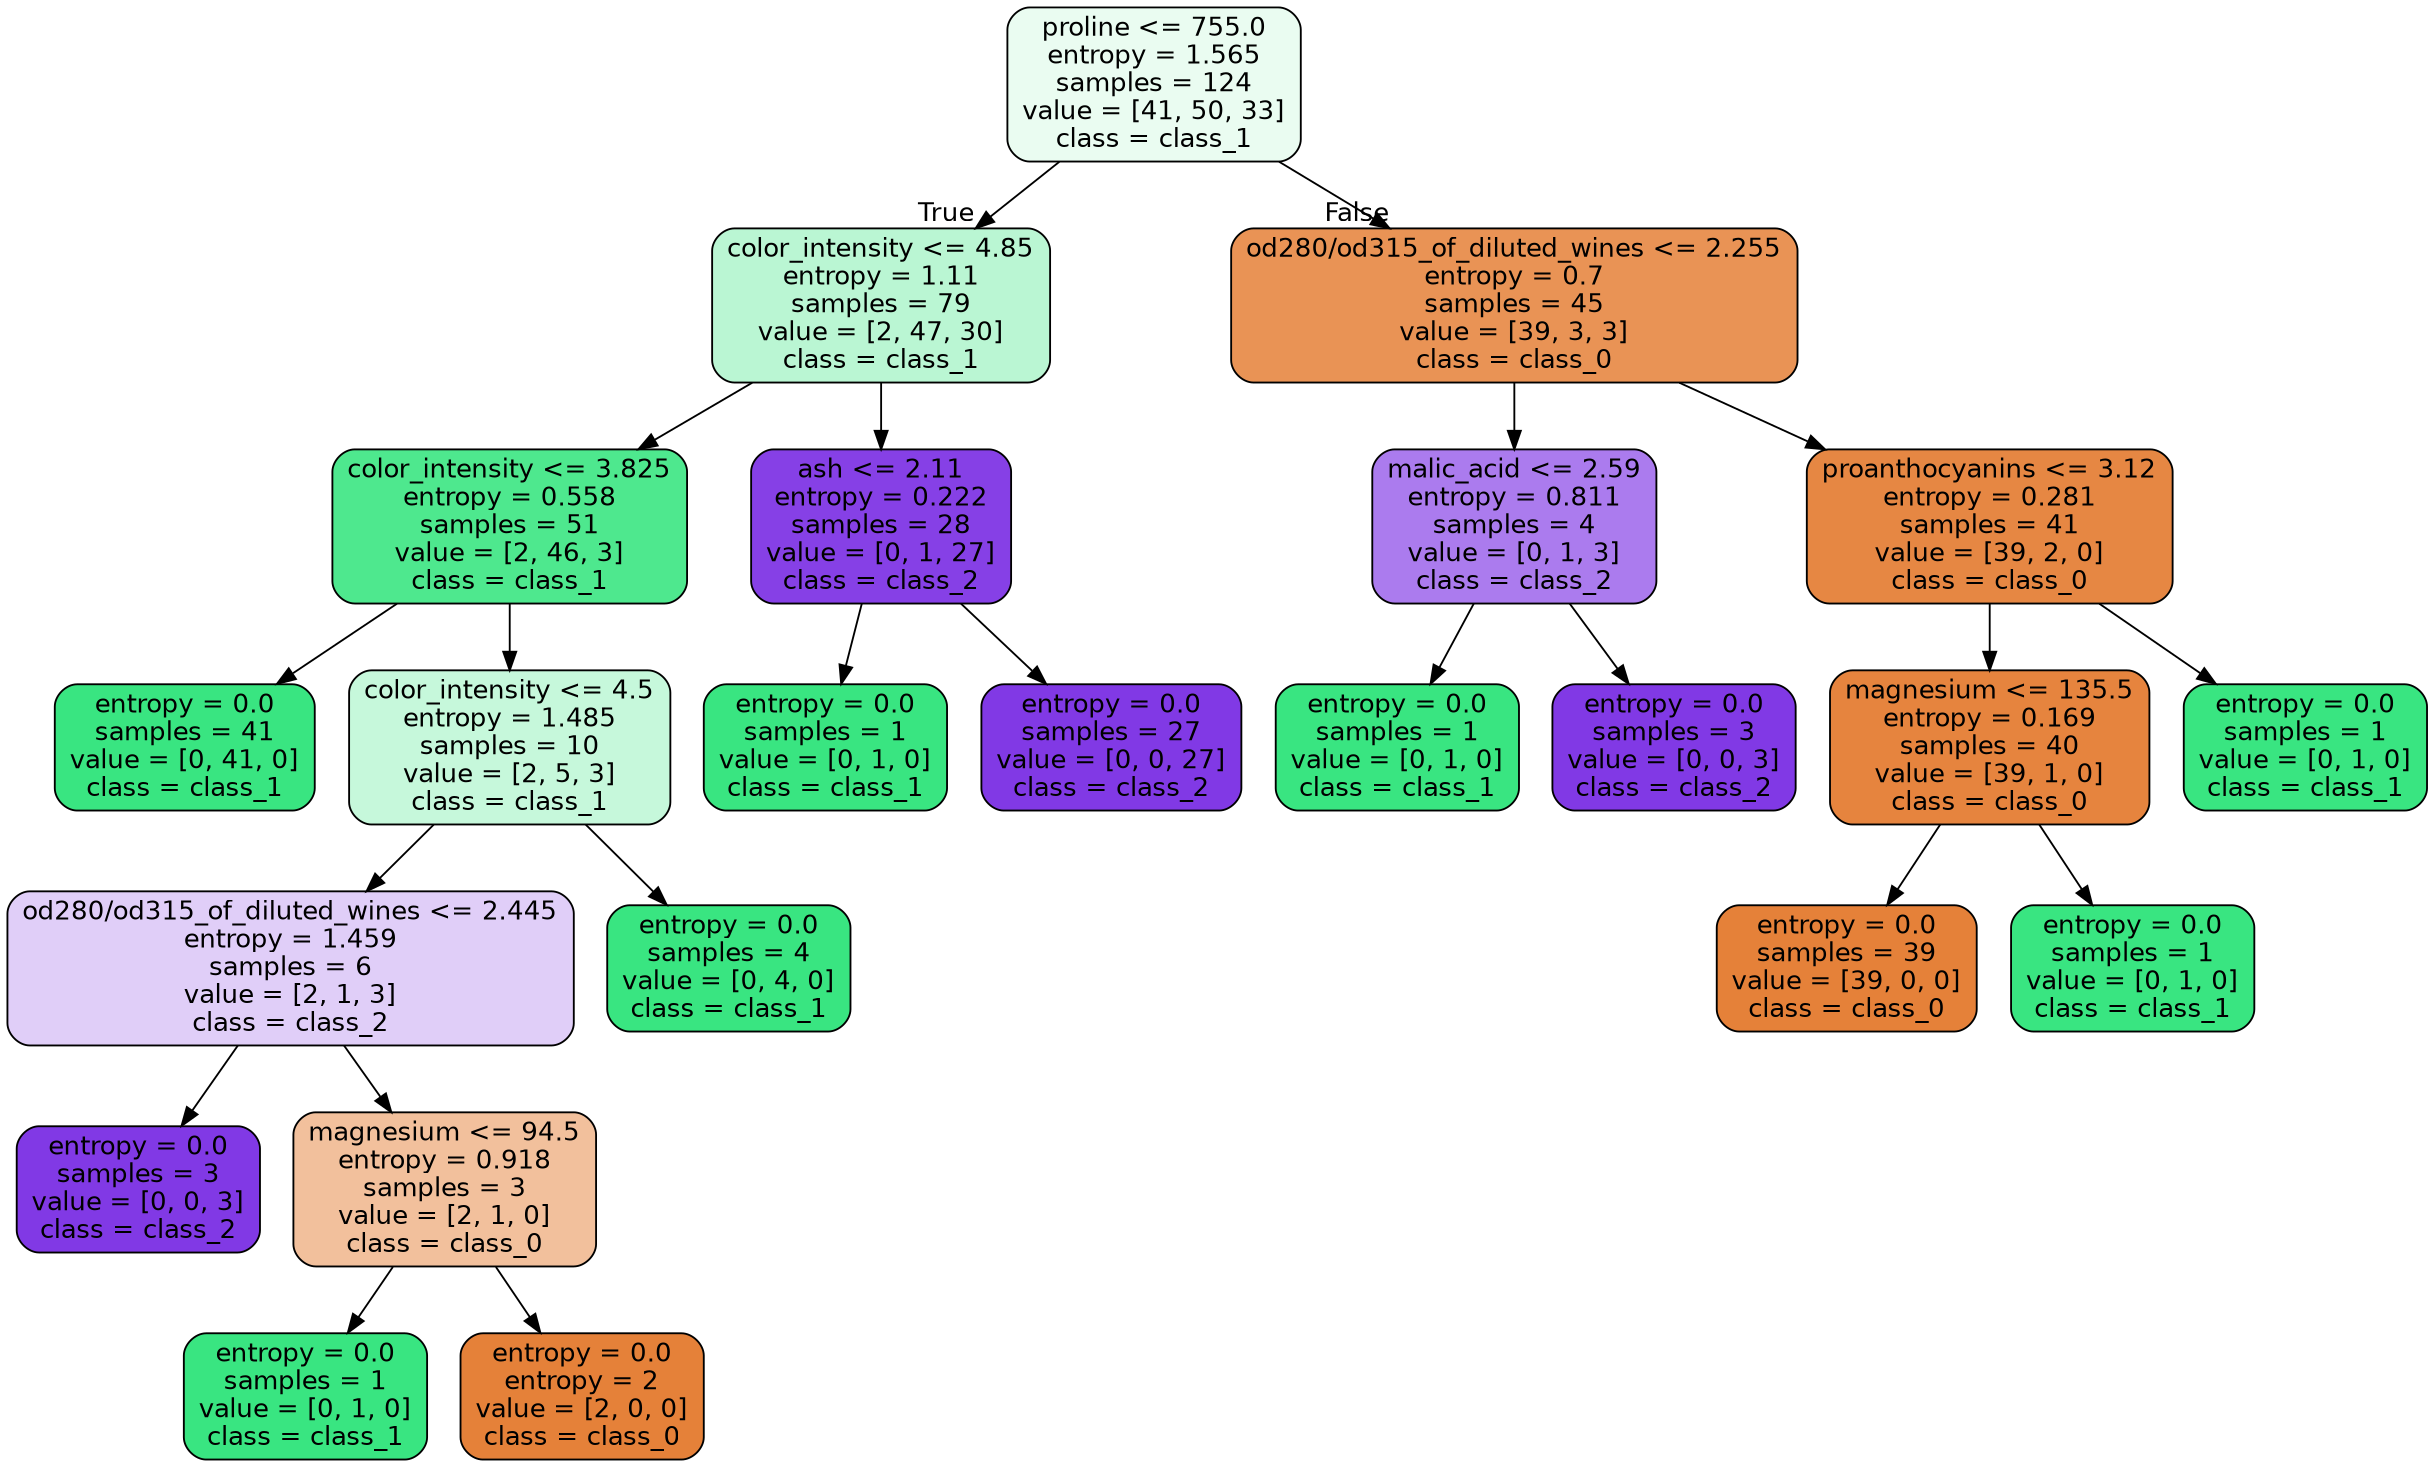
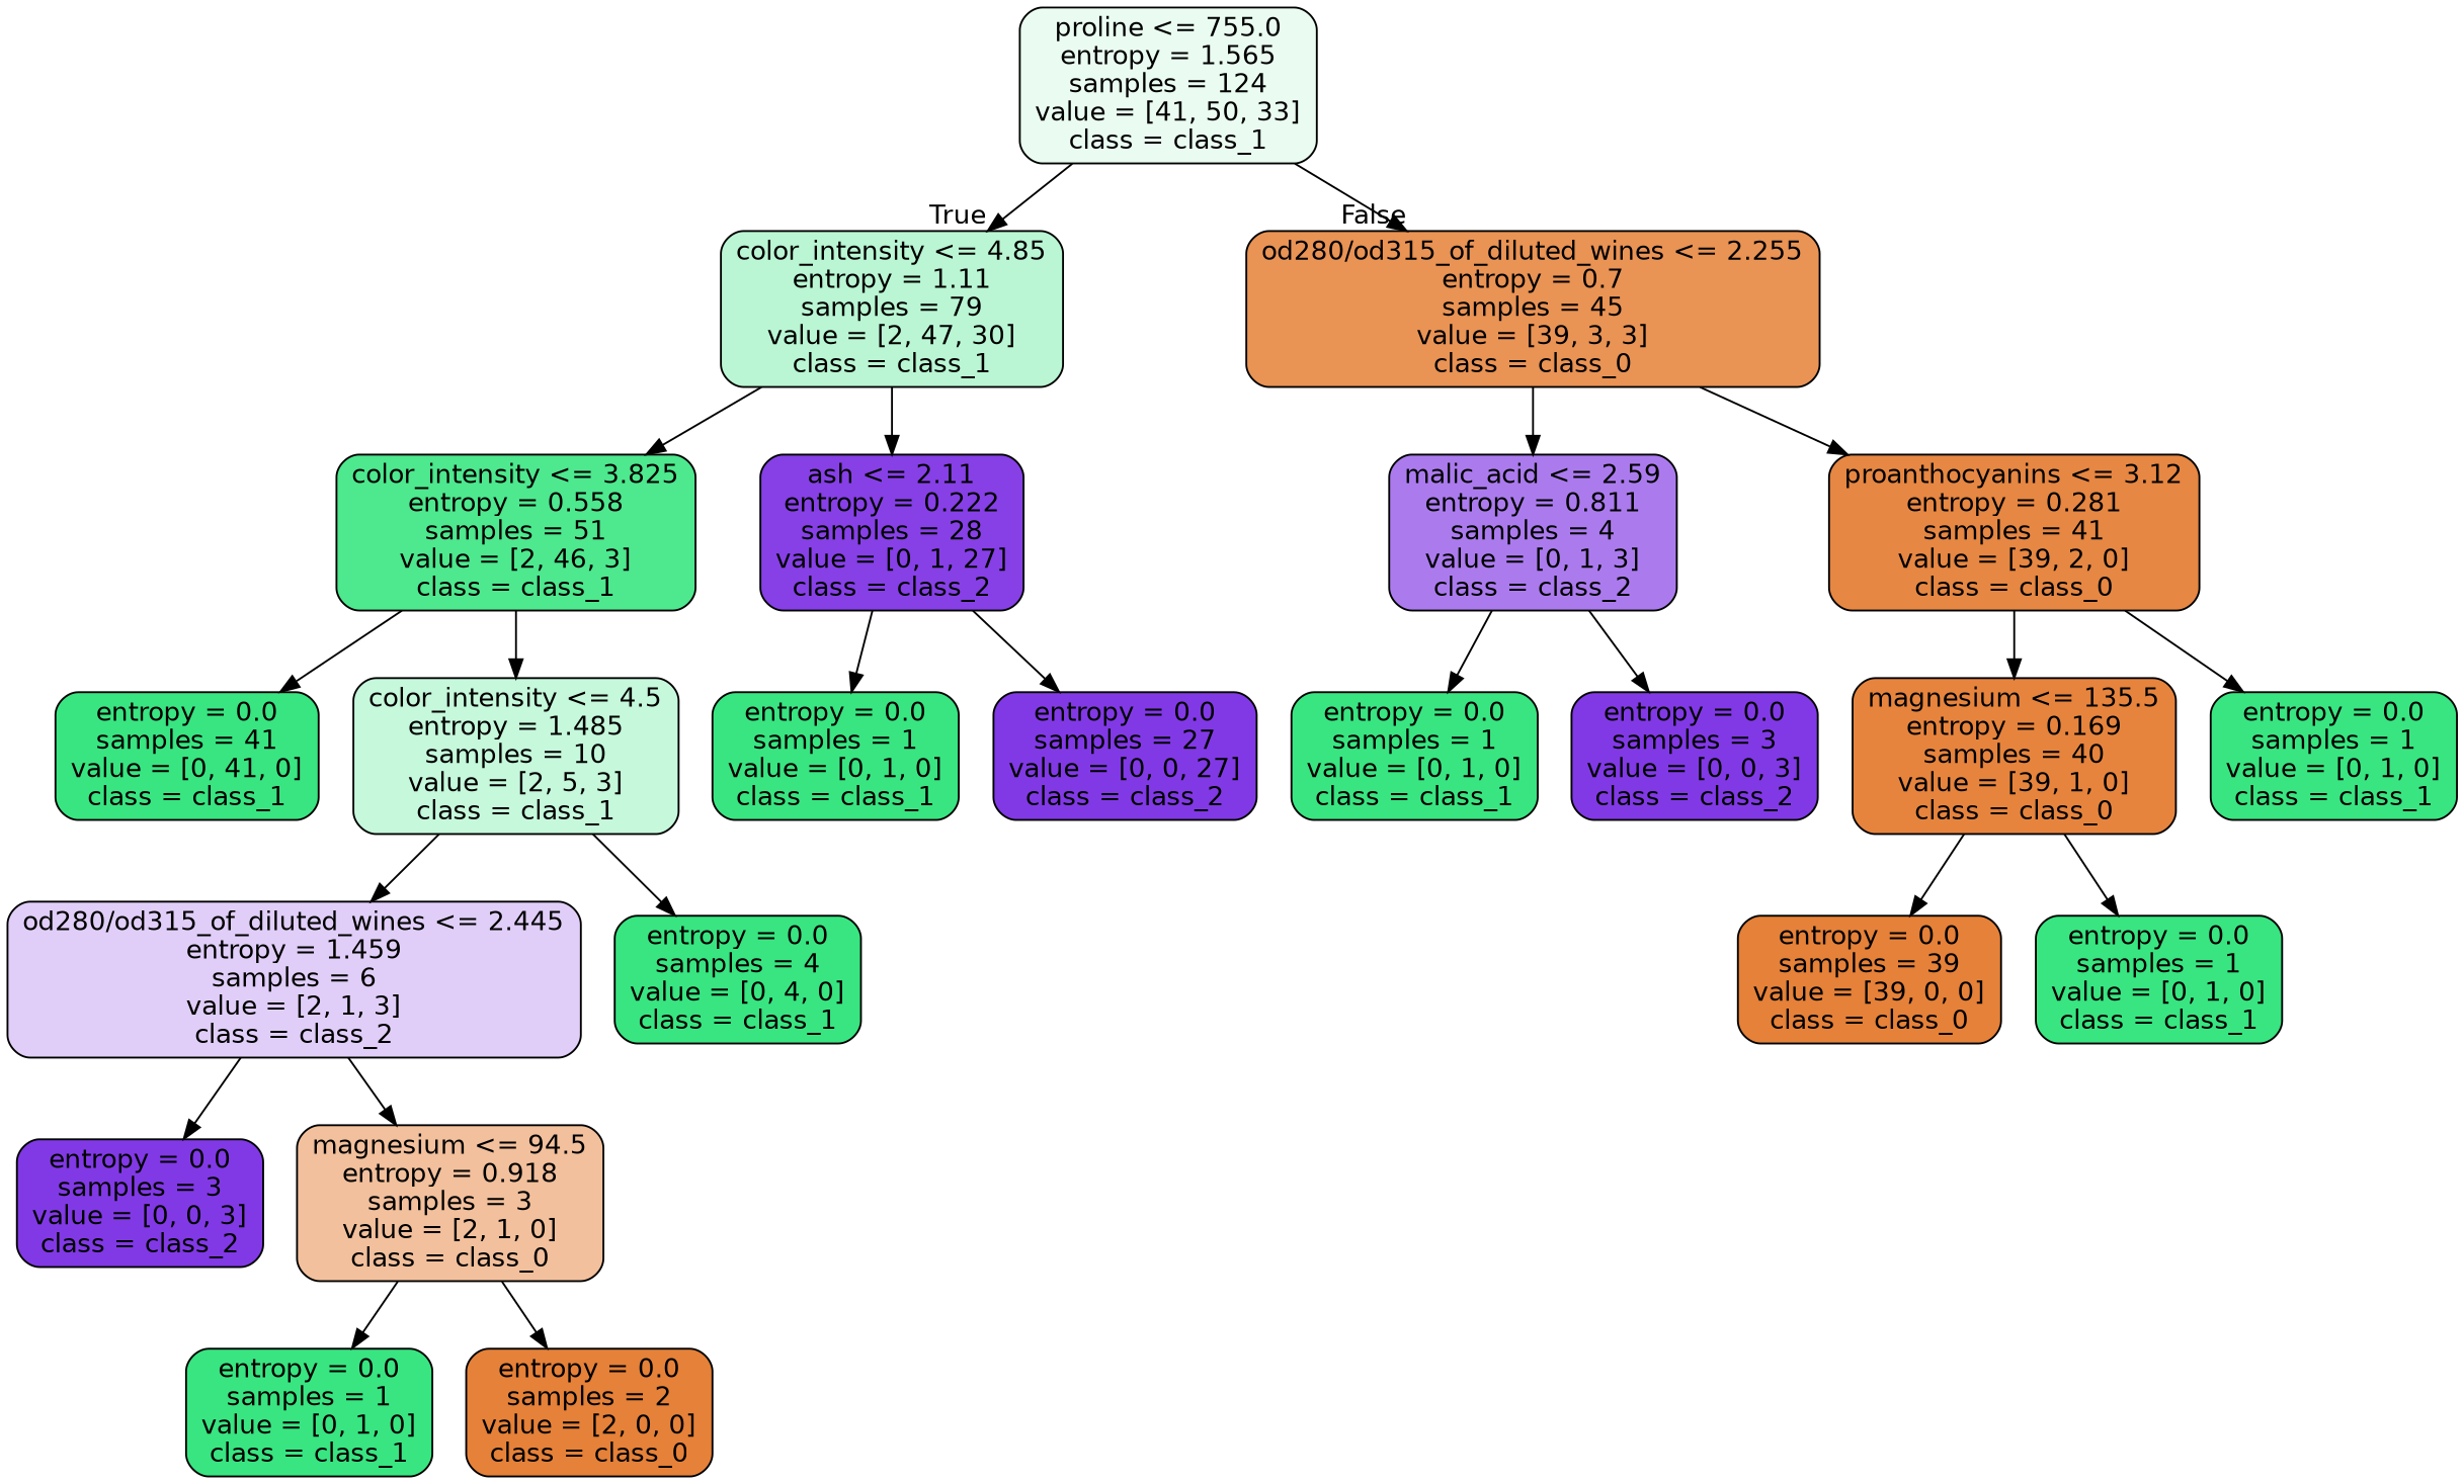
  digraph {
    node [color=black fillcolor="#39e581" fontname=helvetica shape=box style="filled, rounded"]
    edge [fontname=helvetica]
    n1 [fillcolor="#eafcf1" label="proline <= 755.0\nentropy = 1.565\nsamples = 124\nvalue = [41, 50, 33]\nclass = class_1"]
    n2 [fillcolor="#baf6d3" label="color_intensity <= 4.85\nentropy = 1.11\nsamples = 79\nvalue = [2, 47, 30]\nclass = class_1"]
    n3 [fillcolor="#e99355" label="od280/od315_of_diluted_wines <= 2.255\nentropy = 0.7\nsamples = 45\nvalue = [39, 3, 3]\nclass = class_0"]
    n4 [fillcolor="#4ee88e" label="color_intensity <= 3.825\nentropy = 0.558\nsamples = 51\nvalue = [2, 46, 3]\nclass = class_1"]
    n5 [fillcolor="#8640e6" label="ash <= 2.11\nentropy = 0.222\nsamples = 28\nvalue = [0, 1, 27]\nclass = class_2"]
    n6 [label="entropy = 0.0\nsamples = 41\nvalue = [0, 41, 0]\nclass = class_1"]
    n7 [fillcolor="#c6f8db" label="color_intensity <= 4.5\nentropy = 1.485\nsamples = 10\nvalue = [2, 5, 3]\nclass = class_1"]
    n8 [fillcolor="#e0cef8" label="od280/od315_of_diluted_wines <= 2.445\nentropy = 1.459\nsamples = 6\nvalue = [2, 1, 3]\nclass = class_2"]
    n9 [label="entropy = 0.0\nsamples = 4\nvalue = [0, 4, 0]\nclass = class_1"]
    n10 [fillcolor="#8139e5" label="entropy = 0.0\nsamples = 3\nvalue = [0, 0, 3]\nclass = class_2"]
    n11 [fillcolor="#f2c09c" label="magnesium <= 94.5\nentropy = 0.918\nsamples = 3\nvalue = [2, 1, 0]\nclass = class_0"]
    n12 [label="entropy = 0.0\nsamples = 1\nvalue = [0, 1, 0]\nclass = class_1"]
-   n13 [fillcolor="#e58139" label="entropy = 0.0\nentropy = 2\nvalue = [2, 0, 0]\nclass = class_0"]
+   n13 [fillcolor="#e58139" label="entropy = 0.0\nsamples = 2\nvalue = [2, 0, 0]\nclass = class_0"]
    n14 [label="entropy = 0.0\nsamples = 1\nvalue = [0, 1, 0]\nclass = class_1"]
    n15 [fillcolor="#8139e5" label="entropy = 0.0\nsamples = 27\nvalue = [0, 0, 27]\nclass = class_2"]
    n16 [fillcolor="#ab7bee" label="malic_acid <= 2.59\nentropy = 0.811\nsamples = 4\nvalue = [0, 1, 3]\nclass = class_2"]
    n17 [fillcolor="#e68743" label="proanthocyanins <= 3.12\nentropy = 0.281\nsamples = 41\nvalue = [39, 2, 0]\nclass = class_0"]
    n18 [label="entropy = 0.0\nsamples = 1\nvalue = [0, 1, 0]\nclass = class_1"]
    n19 [fillcolor="#8139e5" label="entropy = 0.0\nsamples = 3\nvalue = [0, 0, 3]\nclass = class_2"]
    n20 [fillcolor="#e6843e" label="magnesium <= 135.5\nentropy = 0.169\nsamples = 40\nvalue = [39, 1, 0]\nclass = class_0"]
    n21 [label="entropy = 0.0\nsamples = 1\nvalue = [0, 1, 0]\nclass = class_1"]
    n22 [fillcolor="#e58139" label="entropy = 0.0\nsamples = 39\nvalue = [39, 0, 0]\nclass = class_0"]
    n23 [label="entropy = 0.0\nsamples = 1\nvalue = [0, 1, 0]\nclass = class_1"]
    n1 -> n2 [headlabel=True labelangle=45 labeldistance=2.5]
    n1 -> n3 [headlabel=False labelangle=-45 labeldistance=2.5]
    n2 -> n4
    n2 -> n5
    n3 -> n16
    n3 -> n17
    n4 -> n6
    n4 -> n7
    n5 -> n14
    n5 -> n15
    n7 -> n8
    n7 -> n9
    n8 -> n10
    n8 -> n11
    n11 -> n12
    n11 -> n13
    n16 -> n18
    n16 -> n19
    n17 -> n20
    n17 -> n21
    n20 -> n22
    n20 -> n23
  }
